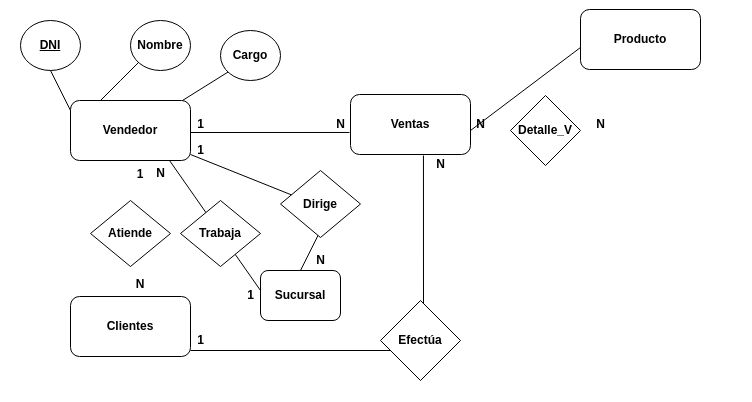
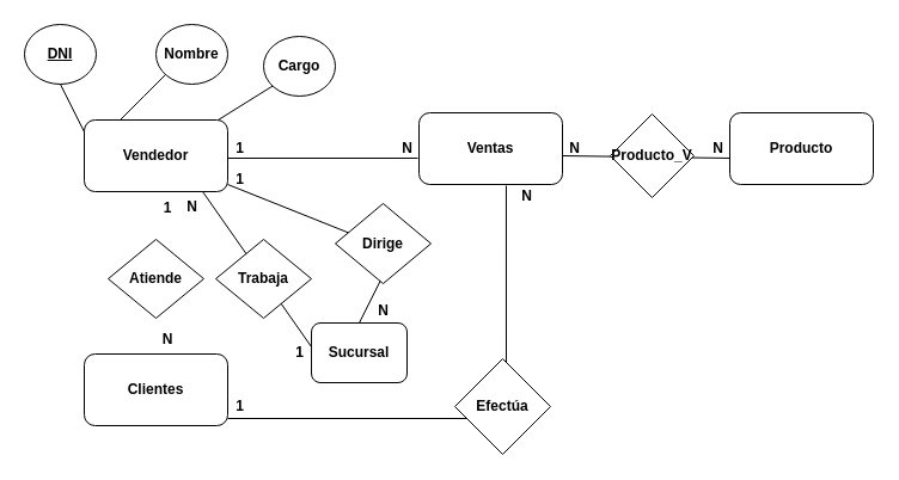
  <mxCell id="0" />
  <mxCell id="1" parent="0" />
- <mxCell id="2" value="Producto" style="rounded=1;whiteSpace=wrap;html=1;fontStyle=1" vertex="1" parent="1"><mxGeometry x="580" y="9" width="120" height="60" as="geometry" /></mxCell>
+ <mxCell id="2" value="Producto" style="rounded=1;whiteSpace=wrap;html=1;fontStyle=1" vertex="1" parent="1"><mxGeometry x="610" y="94" width="120" height="60" as="geometry" /></mxCell>
  <mxCell id="3" value="Vendedor" style="rounded=1;whiteSpace=wrap;html=1;fontStyle=1" vertex="1" parent="1"><mxGeometry x="70" y="100" width="120" height="60" as="geometry" /></mxCell>
  <mxCell id="4" value="Sucursal" style="rounded=1;whiteSpace=wrap;html=1;fontStyle=1" vertex="1" parent="1"><mxGeometry x="260" y="270" width="80" height="50" as="geometry" /></mxCell>
  <mxCell id="5" value="Clientes" style="rounded=1;whiteSpace=wrap;html=1;fontStyle=1" vertex="1" parent="1"><mxGeometry x="70" y="296" width="120" height="60" as="geometry" /></mxCell>
  <mxCell id="6" value="Ventas" style="rounded=1;whiteSpace=wrap;html=1;fontStyle=1" vertex="1" parent="1"><mxGeometry x="350" y="94" width="120" height="60" as="geometry" /></mxCell>
  <mxCell id="7" value="1" style="text;align=center;fontStyle=1;verticalAlign=middle;spacingLeft=3;spacingRight=3;strokeColor=none;rotatable=0;points=[[0,0.5],[1,0.5]];portConstraint=eastwest;" vertex="1" parent="1"><mxGeometry x="100" y="160" width="80" height="26" as="geometry" /></mxCell>
  <mxCell id="8" value="N" style="text;align=center;fontStyle=1;verticalAlign=middle;spacingLeft=3;spacingRight=3;strokeColor=none;rotatable=0;points=[[0,0.5],[1,0.5]];portConstraint=eastwest;" vertex="1" parent="1"><mxGeometry x="100" y="270" width="80" height="26" as="geometry" /></mxCell>
  <mxCell id="9" value="&lt;b&gt;&lt;u&gt;DNI&lt;/u&gt;&lt;/b&gt;" style="ellipse;whiteSpace=wrap;html=1;" vertex="1" parent="1"><mxGeometry x="20" y="20" width="60" height="50" as="geometry" /></mxCell>
  <mxCell id="10" value="" style="endArrow=none;html=1;rounded=0;" edge="1" parent="1"><mxGeometry width="50" height="50" relative="1" as="geometry"><mxPoint x="100" y="100" as="sourcePoint" /><mxPoint x="140" y="60" as="targetPoint" /><Array as="points"><mxPoint x="120" y="80" /></Array></mxGeometry></mxCell>
  <mxCell id="11" value="&lt;b&gt;Nombre&lt;/b&gt;" style="ellipse;whiteSpace=wrap;html=1;" vertex="1" parent="1"><mxGeometry x="130" y="20" width="60" height="50" as="geometry" /></mxCell>
  <mxCell id="12" value="" style="endArrow=none;html=1;rounded=0;exitX=0.933;exitY=0;exitDx=0;exitDy=0;exitPerimeter=0;" edge="1" parent="1" source="3"><mxGeometry width="50" height="50" relative="1" as="geometry"><mxPoint x="190" y="130" as="sourcePoint" /><mxPoint x="230" y="70" as="targetPoint" /></mxGeometry></mxCell>
  <mxCell id="13" value="&lt;b&gt;Cargo&lt;/b&gt;" style="ellipse;whiteSpace=wrap;html=1;" vertex="1" parent="1"><mxGeometry x="220" y="30" width="60" height="50" as="geometry" /></mxCell>
  <mxCell id="14" value="" style="endArrow=none;html=1;rounded=0;" edge="1" parent="1"><mxGeometry width="50" height="50" relative="1" as="geometry"><mxPoint x="70" y="110" as="sourcePoint" /><mxPoint x="50" y="70" as="targetPoint" /></mxGeometry></mxCell>
  <mxCell id="15" value="" style="endArrow=none;html=1;rounded=0;entryX=-0.008;entryY=0.633;entryDx=0;entryDy=0;entryPerimeter=0;" edge="1" parent="1" target="6"><mxGeometry width="50" height="50" relative="1" as="geometry"><mxPoint x="190" y="132" as="sourcePoint" /><mxPoint x="240" y="80" as="targetPoint" /></mxGeometry></mxCell>
  <mxCell id="16" value="1" style="text;html=1;align=center;verticalAlign=middle;resizable=0;points=[];autosize=1;strokeColor=none;fillColor=none;fontStyle=1" vertex="1" parent="1"><mxGeometry x="190" y="114" width="20" height="20" as="geometry" /></mxCell>
  <mxCell id="17" value="N" style="text;html=1;align=center;verticalAlign=middle;resizable=0;points=[];autosize=1;strokeColor=none;fillColor=none;fontStyle=1" vertex="1" parent="1"><mxGeometry x="330" y="114" width="20" height="20" as="geometry" /></mxCell>
  <mxCell id="18" value="" style="endArrow=none;html=1;rounded=0;entryX=0;entryY=0.633;entryDx=0;entryDy=0;entryPerimeter=0;" edge="1" parent="1" target="2"><mxGeometry width="50" height="50" relative="1" as="geometry"><mxPoint x="470" y="130" as="sourcePoint" /><mxPoint x="550" y="130" as="targetPoint" /></mxGeometry></mxCell>
  <mxCell id="19" value="N" style="text;html=1;align=center;verticalAlign=middle;resizable=0;points=[];autosize=1;strokeColor=none;fillColor=none;fontStyle=1" vertex="1" parent="1"><mxGeometry x="470" y="114" width="20" height="20" as="geometry" /></mxCell>
  <mxCell id="20" value="N" style="text;html=1;align=center;verticalAlign=middle;resizable=0;points=[];autosize=1;strokeColor=none;fillColor=none;fontStyle=1" vertex="1" parent="1"><mxGeometry x="590" y="114" width="20" height="20" as="geometry" /></mxCell>
  <mxCell id="21" value="" style="endArrow=none;html=1;rounded=0;exitX=0.863;exitY=0;exitDx=0;exitDy=0;exitPerimeter=0;" edge="1" parent="1" source="7"><mxGeometry width="50" height="50" relative="1" as="geometry"><mxPoint x="190" y="160" as="sourcePoint" /><mxPoint x="260" y="290" as="targetPoint" /></mxGeometry></mxCell>
  <mxCell id="22" value="&lt;b&gt;N&lt;/b&gt;" style="text;html=1;align=center;verticalAlign=middle;resizable=0;points=[];autosize=1;strokeColor=none;fillColor=none;" vertex="1" parent="1"><mxGeometry x="150" y="163" width="20" height="20" as="geometry" /></mxCell>
  <mxCell id="23" value="&lt;b&gt;1&lt;/b&gt;" style="text;html=1;align=center;verticalAlign=middle;resizable=0;points=[];autosize=1;strokeColor=none;fillColor=none;" vertex="1" parent="1"><mxGeometry x="240" y="285" width="20" height="20" as="geometry" /></mxCell>
  <mxCell id="24" value="&lt;b&gt;Atiende&lt;/b&gt;" style="rhombus;whiteSpace=wrap;html=1;" vertex="1" parent="1"><mxGeometry x="90" y="200" width="80" height="66" as="geometry" /></mxCell>
  <mxCell id="25" value="" style="endArrow=none;html=1;rounded=0;entryX=0.608;entryY=1.017;entryDx=0;entryDy=0;entryPerimeter=0;endFill=0;" edge="1" parent="1" target="6"><mxGeometry width="50" height="50" relative="1" as="geometry"><mxPoint x="190" y="350" as="sourcePoint" /><mxPoint x="240" y="306" as="targetPoint" /><Array as="points"><mxPoint x="423" y="350" /></Array></mxGeometry></mxCell>
  <mxCell id="26" value="&lt;b&gt;N&lt;/b&gt;" style="text;html=1;align=center;verticalAlign=middle;resizable=0;points=[];autosize=1;strokeColor=none;fillColor=none;" vertex="1" parent="1"><mxGeometry x="430" y="154" width="20" height="20" as="geometry" /></mxCell>
  <mxCell id="27" value="&lt;b&gt;1&lt;/b&gt;" style="text;html=1;align=center;verticalAlign=middle;resizable=0;points=[];autosize=1;strokeColor=none;fillColor=none;" vertex="1" parent="1"><mxGeometry x="190" y="330" width="20" height="20" as="geometry" /></mxCell>
  <mxCell id="28" value="&lt;b&gt;Trabaja&lt;/b&gt;" style="rhombus;whiteSpace=wrap;html=1;" vertex="1" parent="1"><mxGeometry x="180" y="200" width="80" height="66" as="geometry" /></mxCell>
  <mxCell id="29" value="&lt;b&gt;Efectúa&lt;/b&gt;" style="rhombus;whiteSpace=wrap;html=1;" vertex="1" parent="1"><mxGeometry x="380" y="300" width="80" height="80" as="geometry" /></mxCell>
  <mxCell id="30" value="" style="endArrow=none;html=1;rounded=0;entryX=0.5;entryY=0;entryDx=0;entryDy=0;" edge="1" parent="1" target="4"><mxGeometry width="50" height="50" relative="1" as="geometry"><mxPoint x="190" y="154" as="sourcePoint" /><mxPoint x="290" y="190" as="targetPoint" /><Array as="points"><mxPoint x="330" y="210" /></Array></mxGeometry></mxCell>
  <mxCell id="31" value="&lt;b&gt;Dirige&lt;/b&gt;" style="rhombus;whiteSpace=wrap;html=1;" vertex="1" parent="1"><mxGeometry x="280" y="170" width="80" height="67" as="geometry" /></mxCell>
  <mxCell id="32" value="&lt;b&gt;1&lt;/b&gt;" style="text;html=1;align=center;verticalAlign=middle;resizable=0;points=[];autosize=1;strokeColor=none;fillColor=none;" vertex="1" parent="1"><mxGeometry x="190" y="140" width="20" height="20" as="geometry" /></mxCell>
  <mxCell id="33" value="&lt;b&gt;N&lt;/b&gt;" style="text;html=1;align=center;verticalAlign=middle;resizable=0;points=[];autosize=1;strokeColor=none;fillColor=none;" vertex="1" parent="1"><mxGeometry x="310" y="250" width="20" height="20" as="geometry" /></mxCell>
- <mxCell id="34" value="&lt;b&gt;Detalle_V&lt;/b&gt;" style="rhombus;whiteSpace=wrap;html=1;" vertex="1" parent="1"><mxGeometry x="510" y="95" width="70" height="70" as="geometry" /></mxCell>
+ <mxCell id="34" value="&lt;b&gt;Producto_V&lt;/b&gt;" style="rhombus;whiteSpace=wrap;html=1;" vertex="1" parent="1"><mxGeometry x="510" y="95" width="70" height="70" as="geometry" /></mxCell>
